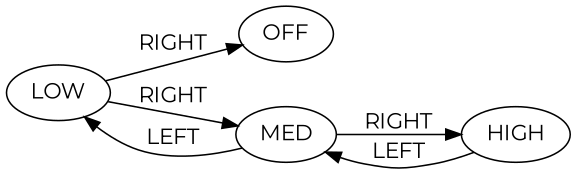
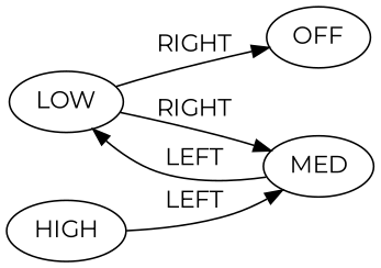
  digraph {
    fontname=Montserrat
    rankdir=LR
    node [fontname=Montserrat]
    edge [fontname=Montserrat]
    LOW
    OFF
    MED
    HIGH
    LOW -> OFF [label=RIGHT]
    LOW -> MED [label=RIGHT]
    MED -> LOW [label=LEFT]
-   MED -> HIGH [label=RIGHT]
    HIGH -> MED [label=LEFT]
  }
